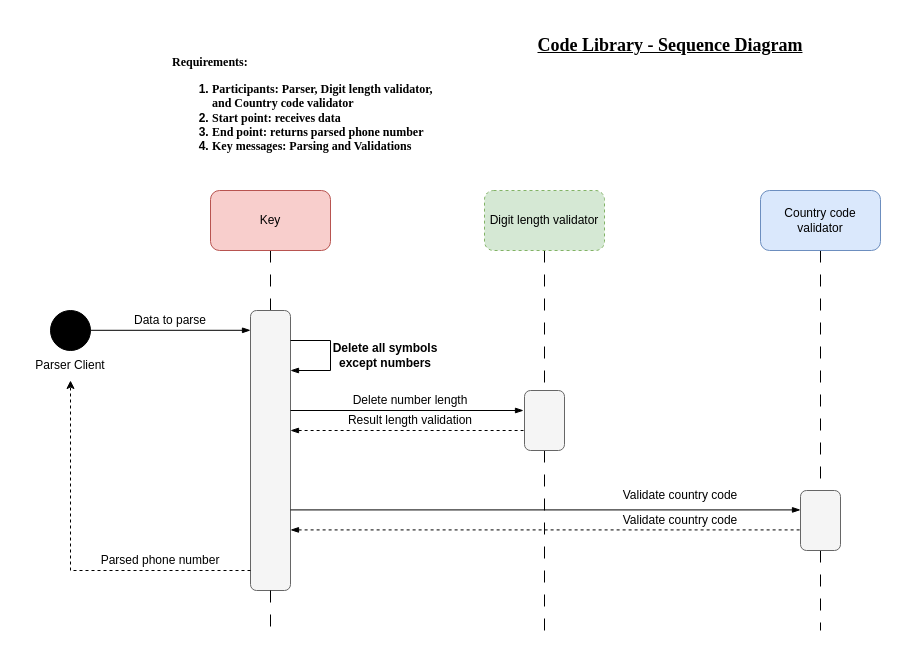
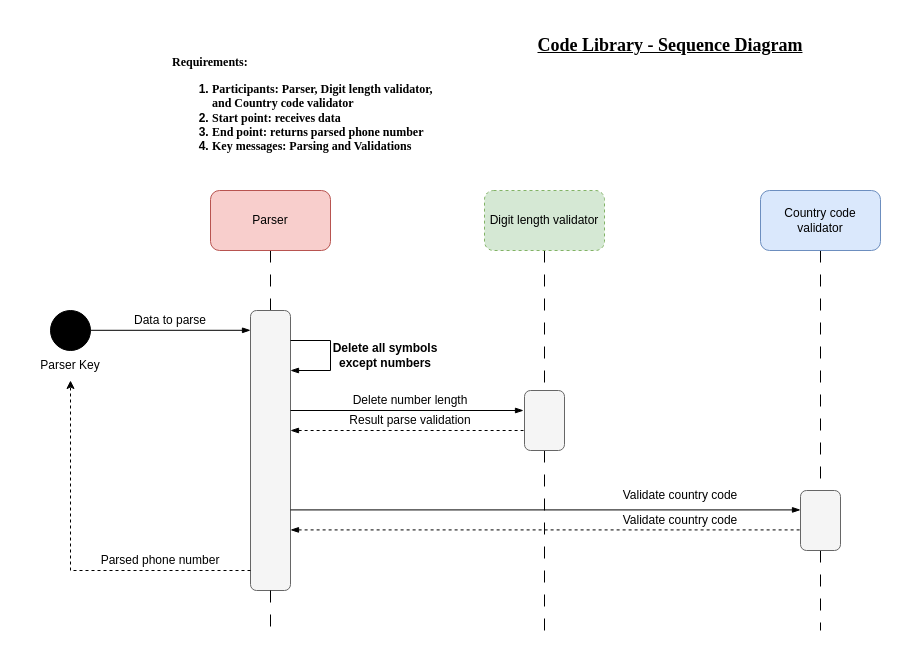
  <mxCell id="0" />
  <mxCell id="1" parent="0" />
  <mxCell id="2" value="" style="rounded=0;whiteSpace=wrap;html=1;fillColor=none;strokeColor=none;" vertex="1" parent="1"><mxGeometry x="20" y="20" width="870" height="620" as="geometry" /></mxCell>
  <mxCell id="3" value="&lt;div style=&quot;&quot;&gt;&lt;span style=&quot;background-color: initial;&quot;&gt;&lt;font data-font-src=&quot;https://fonts.googleapis.com/css?family=Coming+Soon&quot; face=&quot;Coming Soon&quot;&gt;Requirements:&lt;/font&gt;&lt;/span&gt;&lt;/div&gt;&lt;div style=&quot;&quot;&gt;&lt;ol&gt;&lt;li&gt;&lt;span style=&quot;background-color: initial;&quot;&gt;&lt;font data-font-src=&quot;https://fonts.googleapis.com/css?family=Coming+Soon&quot; face=&quot;Coming Soon&quot;&gt;Participants: Parser, Digit length validator, and Country code validator&lt;/font&gt;&lt;/span&gt;&lt;/li&gt;&lt;li&gt;&lt;span style=&quot;background-color: initial;&quot;&gt;&lt;font data-font-src=&quot;https://fonts.googleapis.com/css?family=Coming+Soon&quot; face=&quot;Coming Soon&quot;&gt;Start point: receives data&lt;/font&gt;&lt;/span&gt;&lt;/li&gt;&lt;li&gt;&lt;span style=&quot;background-color: initial;&quot;&gt;&lt;font data-font-src=&quot;https://fonts.googleapis.com/css?family=Coming+Soon&quot; face=&quot;Coming Soon&quot;&gt;End point: returns parsed phone number&lt;/font&gt;&lt;/span&gt;&lt;/li&gt;&lt;li&gt;&lt;span style=&quot;background-color: initial;&quot;&gt;&lt;font data-font-src=&quot;https://fonts.googleapis.com/css?family=Coming+Soon&quot; face=&quot;Coming Soon&quot;&gt;Key messages: Parsing and Validations&lt;/font&gt;&lt;/span&gt;&lt;/li&gt;&lt;/ol&gt;&lt;/div&gt;" style="text;html=1;strokeColor=none;fillColor=none;align=left;verticalAlign=middle;whiteSpace=wrap;rounded=0;fontStyle=1" vertex="1" parent="1"><mxGeometry x="170" y="30" width="280" height="160" as="geometry" /></mxCell>
  <mxCell id="4" value="&lt;h2&gt;Code Library - Sequence Diagram&lt;/h2&gt;" style="text;html=1;strokeColor=none;fillColor=none;align=center;verticalAlign=middle;whiteSpace=wrap;rounded=0;fontFamily=Coming Soon;fontSource=https%3A%2F%2Ffonts.googleapis.com%2Fcss%3Ffamily%3DComing%2BSoon;fontStyle=5" vertex="1" parent="1"><mxGeometry x="510" y="30" width="320" height="30" as="geometry" /></mxCell>
  <mxCell id="5" style="edgeStyle=orthogonalEdgeStyle;rounded=0;orthogonalLoop=1;jettySize=auto;html=1;entryX=0.5;entryY=0;entryDx=0;entryDy=0;endArrow=none;endFill=0;dashed=1;dashPattern=12 12;" edge="1" parent="1" source="6" target="11"><mxGeometry relative="1" as="geometry" /></mxCell>
- <mxCell id="6" value="Key" style="rounded=1;whiteSpace=wrap;html=1;fillColor=#f8cecc;strokeColor=#b85450;" vertex="1" parent="1"><mxGeometry x="210" y="190" width="120" height="60" as="geometry" /></mxCell>
+ <mxCell id="6" value="Parser" style="rounded=1;whiteSpace=wrap;html=1;fillColor=#f8cecc;strokeColor=#b85450;" vertex="1" parent="1"><mxGeometry x="210" y="190" width="120" height="60" as="geometry" /></mxCell>
  <mxCell id="7" style="edgeStyle=orthogonalEdgeStyle;rounded=0;orthogonalLoop=1;jettySize=auto;html=1;entryX=0.5;entryY=0;entryDx=0;entryDy=0;endArrow=none;endFill=0;dashed=1;dashPattern=12 12;" edge="1" parent="1" source="8" target="15"><mxGeometry relative="1" as="geometry" /></mxCell>
  <mxCell id="8" value="Digit length validator" style="rounded=1;whiteSpace=wrap;html=1;fillColor=#d5e8d4;strokeColor=#82b366;dashed=1;" vertex="1" parent="1"><mxGeometry x="484" y="190" width="120" height="60" as="geometry" /></mxCell>
  <mxCell id="9" style="edgeStyle=orthogonalEdgeStyle;rounded=0;orthogonalLoop=1;jettySize=auto;html=1;entryX=0.5;entryY=0;entryDx=0;entryDy=0;dashed=1;endArrow=none;endFill=0;dashPattern=12 12;" edge="1" parent="1" source="10" target="17"><mxGeometry relative="1" as="geometry" /></mxCell>
  <mxCell id="10" value="Country code validator" style="rounded=1;whiteSpace=wrap;html=1;fillColor=#dae8fc;strokeColor=#6c8ebf;" vertex="1" parent="1"><mxGeometry x="760" y="190" width="120" height="60" as="geometry" /></mxCell>
  <mxCell id="11" value="" style="rounded=1;whiteSpace=wrap;html=1;fillColor=#f5f5f5;fontColor=#333333;strokeColor=#666666;" vertex="1" parent="1"><mxGeometry x="250" y="310" width="40" height="280" as="geometry" /></mxCell>
  <mxCell id="12" value="" style="endArrow=blockThin;html=1;rounded=0;endFill=1;" edge="1" parent="1"><mxGeometry width="50" height="50" relative="1" as="geometry"><mxPoint x="290" y="340" as="sourcePoint" /><mxPoint x="290" y="370" as="targetPoint" /><Array as="points"><mxPoint x="330" y="340" /><mxPoint x="330" y="370" /></Array></mxGeometry></mxCell>
  <mxCell id="13" value="Delete all symbols except numbers" style="text;html=1;strokeColor=none;fillColor=none;align=center;verticalAlign=middle;whiteSpace=wrap;rounded=0;fontStyle=1" vertex="1" parent="1"><mxGeometry x="330" y="340" width="110" height="30" as="geometry" /></mxCell>
  <mxCell id="14" style="edgeStyle=orthogonalEdgeStyle;rounded=0;orthogonalLoop=1;jettySize=auto;html=1;exitX=0.5;exitY=1;exitDx=0;exitDy=0;dashed=1;dashPattern=12 12;endArrow=none;endFill=0;" edge="1" parent="1" source="15"><mxGeometry relative="1" as="geometry"><mxPoint x="544" y="630" as="targetPoint" /></mxGeometry></mxCell>
  <mxCell id="15" value="" style="rounded=1;whiteSpace=wrap;html=1;fillColor=#f5f5f5;fontColor=#333333;strokeColor=#666666;" vertex="1" parent="1"><mxGeometry x="524" y="390" width="40" height="60" as="geometry" /></mxCell>
  <mxCell id="16" style="edgeStyle=orthogonalEdgeStyle;rounded=0;orthogonalLoop=1;jettySize=auto;html=1;exitX=0.5;exitY=1;exitDx=0;exitDy=0;dashed=1;dashPattern=12 12;endArrow=none;endFill=0;" edge="1" parent="1" source="17"><mxGeometry relative="1" as="geometry"><mxPoint x="820" y="630" as="targetPoint" /></mxGeometry></mxCell>
  <mxCell id="17" value="" style="rounded=1;whiteSpace=wrap;html=1;fillColor=#f5f5f5;fontColor=#333333;strokeColor=#666666;" vertex="1" parent="1"><mxGeometry x="800" y="490" width="40" height="60" as="geometry" /></mxCell>
  <mxCell id="18" value="" style="ellipse;whiteSpace=wrap;html=1;aspect=fixed;fillColor=#000000;" vertex="1" parent="1"><mxGeometry x="50" y="310" width="40" height="40" as="geometry" /></mxCell>
  <mxCell id="19" value="Data to parse" style="text;html=1;strokeColor=none;fillColor=none;align=center;verticalAlign=middle;whiteSpace=wrap;rounded=0;" vertex="1" parent="1"><mxGeometry x="90" y="310" width="160" height="20" as="geometry" /></mxCell>
- <mxCell id="20" value="Parser Client" style="text;html=1;strokeColor=none;fillColor=none;align=center;verticalAlign=middle;whiteSpace=wrap;rounded=0;" vertex="1" parent="1"><mxGeometry x="25" y="350" width="90" height="30" as="geometry" /></mxCell>
+ <mxCell id="20" value="Parser Key" style="text;html=1;strokeColor=none;fillColor=none;align=center;verticalAlign=middle;whiteSpace=wrap;rounded=0;" vertex="1" parent="1"><mxGeometry x="25" y="350" width="90" height="30" as="geometry" /></mxCell>
  <mxCell id="21" value="Delete number length" style="text;html=1;strokeColor=none;fillColor=none;align=center;verticalAlign=middle;whiteSpace=wrap;rounded=0;" vertex="1" parent="1"><mxGeometry x="330" y="390" width="160" height="20" as="geometry" /></mxCell>
  <mxCell id="22" value="" style="endArrow=none;html=1;rounded=0;exitX=1;exitY=0.25;exitDx=0;exitDy=0;endFill=0;entryX=-0.029;entryY=0.125;entryDx=0;entryDy=0;entryPerimeter=0;startArrow=blockThin;startFill=1;dashed=1;" edge="1" parent="1"><mxGeometry width="50" height="50" relative="1" as="geometry"><mxPoint x="290" y="430" as="sourcePoint" /><mxPoint x="523" y="430" as="targetPoint" /></mxGeometry></mxCell>
- <mxCell id="23" value="Result length validation" style="text;html=1;strokeColor=none;fillColor=none;align=center;verticalAlign=middle;whiteSpace=wrap;rounded=0;" vertex="1" parent="1"><mxGeometry x="330" y="410" width="160" height="20" as="geometry" /></mxCell>
+ <mxCell id="23" value="Result parse validation" style="text;html=1;strokeColor=none;fillColor=none;align=center;verticalAlign=middle;whiteSpace=wrap;rounded=0;" vertex="1" parent="1"><mxGeometry x="330" y="410" width="160" height="20" as="geometry" /></mxCell>
  <mxCell id="24" value="" style="endArrow=blockThin;html=1;rounded=0;exitX=1;exitY=0.25;exitDx=0;exitDy=0;endFill=1;entryX=-0.029;entryY=0.125;entryDx=0;entryDy=0;entryPerimeter=0;startArrow=none;startFill=0;" edge="1" parent="1"><mxGeometry width="50" height="50" relative="1" as="geometry"><mxPoint x="290" y="410" as="sourcePoint" /><mxPoint x="523" y="410" as="targetPoint" /></mxGeometry></mxCell>
  <mxCell id="25" value="" style="endArrow=blockThin;html=1;rounded=0;endFill=1;" edge="1" parent="1"><mxGeometry width="50" height="50" relative="1" as="geometry"><mxPoint x="290" y="509.41" as="sourcePoint" /><mxPoint x="800" y="509.41" as="targetPoint" /></mxGeometry></mxCell>
  <mxCell id="26" value="Validate country code" style="text;html=1;strokeColor=none;fillColor=none;align=center;verticalAlign=middle;whiteSpace=wrap;rounded=0;" vertex="1" parent="1"><mxGeometry x="570" y="480" width="220" height="30" as="geometry" /></mxCell>
  <mxCell id="27" value="" style="endArrow=none;html=1;rounded=0;endFill=0;startArrow=blockThin;startFill=1;dashed=1;" edge="1" parent="1"><mxGeometry width="50" height="50" relative="1" as="geometry"><mxPoint x="290" y="529.41" as="sourcePoint" /><mxPoint x="800" y="529.41" as="targetPoint" /></mxGeometry></mxCell>
  <mxCell id="28" value="Validate country code" style="text;html=1;strokeColor=none;fillColor=none;align=center;verticalAlign=middle;whiteSpace=wrap;rounded=0;" vertex="1" parent="1"><mxGeometry x="570" y="510" width="220" height="20" as="geometry" /></mxCell>
  <mxCell id="29" value="" style="endArrow=none;html=1;rounded=0;exitX=0.5;exitY=1;exitDx=0;exitDy=0;dashed=1;dashPattern=12 12;" edge="1" parent="1" source="11"><mxGeometry width="50" height="50" relative="1" as="geometry"><mxPoint x="380" y="570" as="sourcePoint" /><mxPoint x="270" y="630" as="targetPoint" /></mxGeometry></mxCell>
  <mxCell id="30" value="" style="endArrow=blockThin;html=1;rounded=0;endFill=1;" edge="1" parent="1"><mxGeometry width="50" height="50" relative="1" as="geometry"><mxPoint x="90" y="329.8" as="sourcePoint" /><mxPoint x="250" y="329.8" as="targetPoint" /></mxGeometry></mxCell>
  <mxCell id="31" value="" style="endArrow=classic;html=1;rounded=0;entryX=0.5;entryY=1;entryDx=0;entryDy=0;dashed=1;" edge="1" parent="1" target="20"><mxGeometry width="50" height="50" relative="1" as="geometry"><mxPoint x="250" y="570" as="sourcePoint" /><mxPoint x="70" y="480" as="targetPoint" /><Array as="points"><mxPoint x="70" y="570" /></Array></mxGeometry></mxCell>
  <mxCell id="32" value="Parsed phone number" style="text;html=1;strokeColor=none;fillColor=none;align=center;verticalAlign=middle;whiteSpace=wrap;rounded=0;" vertex="1" parent="1"><mxGeometry x="80" y="550" width="160" height="20" as="geometry" /></mxCell>
